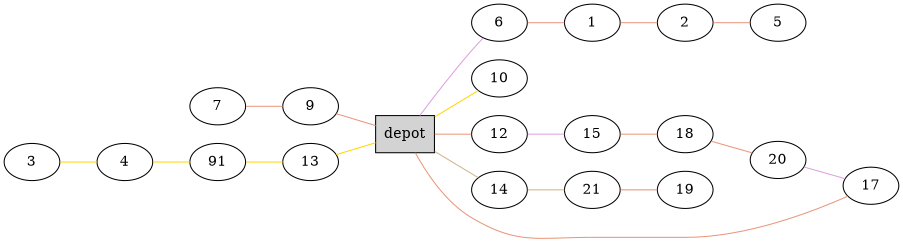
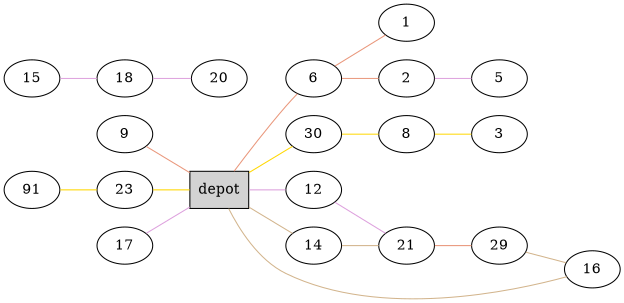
  graph {
    rankdir=LR
    node [shape=ellipse]
    edge [color=darksalmon]
    n1 [label=depot shape=box style=filled]
    6
-   10
+   10 [label=30]
    12
    14
    1
+   8
    15
    21
    2
    5
-   7
    9
    3
-   4
    n16 [label=91]
-   13
+   13 [label=23]
    18
    20
    17
-   19
-   n1 -- 6 [color=plum]
+   19 [label=29]
+   16
+   n1 -- 6
    n1 -- 10 [color=gold]
-   n1 -- 12
+   n1 -- 12 [color=plum]
    n1 -- 14 [color=tan]
    6 -- 1
-   12 -- 15 [color=plum]
+   10 -- 8 [color=gold]
+   12 -- 21 [color=plum]
    14 -- 21 [color=tan]
-   1 -- 2
-   15 -- 18
+   6 -- 2
+   8 -- 3 [color=gold]
+   15 -- 18 [color=plum]
    21 -- 19
-   2 -- 5
-   7 -- 9
+   2 -- 5 [color=plum]
    9 -- n1
-   3 -- 4 [color=gold]
-   4 -- n16 [color=gold]
    n16 -- 13 [color=gold]
    13 -- n1 [color=gold]
-   18 -- 20
-   20 -- 17 [color=plum]
-   17 -- n1
+   18 -- 20 [color=plum]
+   17 -- n1 [color=plum]
+   19 -- 16 [color=tan]
+   16 -- n1 [color=tan]
  }
